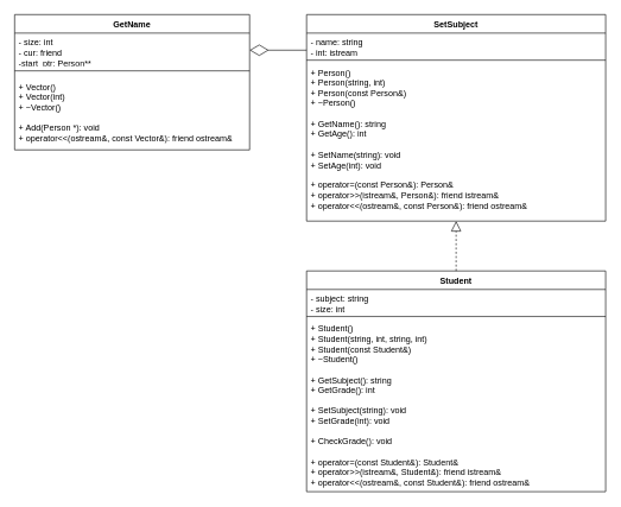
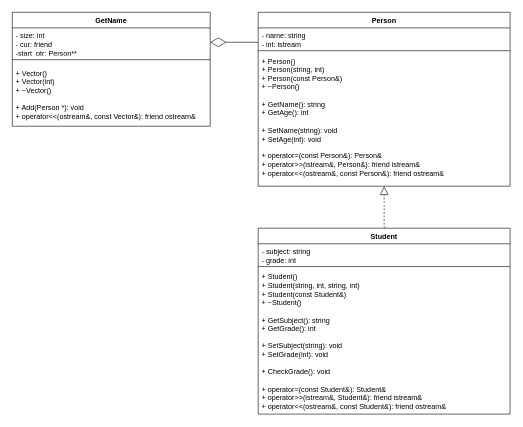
  <mxCell id="0" />
  <mxCell id="1" parent="0" />
- <mxCell id="2" value="SetSubject" style="swimlane;fontStyle=1;align=center;verticalAlign=top;childLayout=stackLayout;horizontal=1;startSize=26;horizontalStack=0;resizeParent=1;resizeParentMax=0;resizeLast=0;collapsible=1;marginBottom=0;whiteSpace=wrap;html=1;" parent="1" vertex="1"><mxGeometry x="430" y="20" width="420" height="290" as="geometry" /></mxCell>
+ <mxCell id="2" value="Person" style="swimlane;fontStyle=1;align=center;verticalAlign=top;childLayout=stackLayout;horizontal=1;startSize=26;horizontalStack=0;resizeParent=1;resizeParentMax=0;resizeLast=0;collapsible=1;marginBottom=0;whiteSpace=wrap;html=1;" parent="1" vertex="1"><mxGeometry x="430" y="20" width="420" height="290" as="geometry" /></mxCell>
  <mxCell id="3" value="- name: string&lt;div&gt;- int: istream&lt;/div&gt;" style="text;strokeColor=none;fillColor=none;align=left;verticalAlign=top;spacingLeft=4;spacingRight=4;overflow=hidden;rotatable=0;points=[[0,0.5],[1,0.5]];portConstraint=eastwest;whiteSpace=wrap;html=1;" parent="2" vertex="1"><mxGeometry y="26" width="420" height="34" as="geometry" /></mxCell>
  <mxCell id="4" value="" style="line;strokeWidth=1;fillColor=none;align=left;verticalAlign=middle;spacingTop=-1;spacingLeft=3;spacingRight=3;rotatable=0;labelPosition=right;points=[];portConstraint=eastwest;strokeColor=inherit;" parent="2" vertex="1"><mxGeometry y="60" width="420" height="8" as="geometry" /></mxCell>
  <mxCell id="5" value="&lt;div&gt;+ Person()&lt;/div&gt;&lt;div&gt;+ Person(string, int)&lt;/div&gt;&lt;div&gt;+ Person(const Person&amp;amp;)&lt;/div&gt;&lt;div&gt;+ ~Person()&lt;/div&gt;&lt;div&gt;&lt;br&gt;&lt;/div&gt;&lt;div&gt;+ GetName():&amp;nbsp;&lt;span style=&quot;background-color: initial;&quot;&gt;string&lt;/span&gt;&lt;/div&gt;&lt;div&gt;+ GetAge():&amp;nbsp;&lt;span style=&quot;background-color: initial;&quot;&gt;int&lt;/span&gt;&lt;/div&gt;&lt;div&gt;&lt;br&gt;&lt;/div&gt;&lt;div&gt;+ SetName(string):&amp;nbsp;&lt;span style=&quot;background-color: initial;&quot;&gt;void&lt;/span&gt;&lt;/div&gt;&lt;div&gt;+ SetAge(int):&amp;nbsp;&lt;span style=&quot;background-color: initial;&quot;&gt;void&lt;/span&gt;&lt;/div&gt;&lt;div&gt;&lt;br&gt;&lt;/div&gt;&lt;div&gt;+ operator=(const Person&amp;amp;):&amp;nbsp;&lt;span style=&quot;background-color: initial;&quot;&gt;Person&amp;amp;&lt;/span&gt;&lt;/div&gt;&lt;div&gt;+ operator&amp;gt;&amp;gt;(istream&amp;amp;, Person&amp;amp;):&amp;nbsp;&lt;span style=&quot;background-color: initial;&quot;&gt;friend istream&amp;amp;&lt;/span&gt;&lt;/div&gt;&lt;div&gt;+ operator&amp;lt;&amp;lt;(ostream&amp;amp;, const Person&amp;amp;):&amp;nbsp;&lt;span style=&quot;background-color: initial;&quot;&gt;friend ostream&amp;amp;&lt;/span&gt;&lt;/div&gt;" style="text;strokeColor=none;fillColor=none;align=left;verticalAlign=top;spacingLeft=4;spacingRight=4;overflow=hidden;rotatable=0;points=[[0,0.5],[1,0.5]];portConstraint=eastwest;whiteSpace=wrap;html=1;" parent="2" vertex="1"><mxGeometry y="68" width="420" height="222" as="geometry" /></mxCell>
  <mxCell id="6" value="Student" style="swimlane;fontStyle=1;align=center;verticalAlign=top;childLayout=stackLayout;horizontal=1;startSize=26;horizontalStack=0;resizeParent=1;resizeParentMax=0;resizeLast=0;collapsible=1;marginBottom=0;whiteSpace=wrap;html=1;" parent="1" vertex="1"><mxGeometry x="430" y="380" width="420" height="310" as="geometry" /></mxCell>
- <mxCell id="7" value="- subject: string&lt;div&gt;- size: int&lt;/div&gt;" style="text;strokeColor=none;fillColor=none;align=left;verticalAlign=top;spacingLeft=4;spacingRight=4;overflow=hidden;rotatable=0;points=[[0,0.5],[1,0.5]];portConstraint=eastwest;whiteSpace=wrap;html=1;" parent="6" vertex="1"><mxGeometry y="26" width="420" height="34" as="geometry" /></mxCell>
+ <mxCell id="7" value="- subject: string&lt;div&gt;- grade: int&lt;/div&gt;" style="text;strokeColor=none;fillColor=none;align=left;verticalAlign=top;spacingLeft=4;spacingRight=4;overflow=hidden;rotatable=0;points=[[0,0.5],[1,0.5]];portConstraint=eastwest;whiteSpace=wrap;html=1;" parent="6" vertex="1"><mxGeometry y="26" width="420" height="34" as="geometry" /></mxCell>
  <mxCell id="8" value="" style="line;strokeWidth=1;fillColor=none;align=left;verticalAlign=middle;spacingTop=-1;spacingLeft=3;spacingRight=3;rotatable=0;labelPosition=right;points=[];portConstraint=eastwest;strokeColor=inherit;" parent="6" vertex="1"><mxGeometry y="60" width="420" height="8" as="geometry" /></mxCell>
  <mxCell id="9" value="&lt;div&gt;+ Student()&lt;/div&gt;&lt;div&gt;+ Student(string, int, string, int)&lt;/div&gt;&lt;div&gt;+ Student(const Student&amp;amp;)&lt;/div&gt;&lt;div&gt;+ ~Student()&lt;/div&gt;&lt;div&gt;&lt;br&gt;&lt;/div&gt;&lt;div&gt;+ GetSubject():&amp;nbsp;&lt;span style=&quot;background-color: initial;&quot;&gt;string&lt;/span&gt;&lt;/div&gt;&lt;div&gt;+ GetGrade():&lt;span style=&quot;background-color: initial;&quot;&gt;&amp;nbsp;&lt;/span&gt;&lt;span style=&quot;background-color: initial;&quot;&gt;int&lt;/span&gt;&lt;/div&gt;&lt;div&gt;&lt;br&gt;&lt;/div&gt;&lt;div&gt;+ SetSubject(string):&lt;span style=&quot;background-color: initial;&quot;&gt;&amp;nbsp;&lt;/span&gt;&lt;span style=&quot;background-color: initial;&quot;&gt;void&lt;/span&gt;&lt;/div&gt;&lt;div&gt;+ SetGrade(int):&lt;span style=&quot;background-color: initial;&quot;&gt;&amp;nbsp;&lt;/span&gt;&lt;span style=&quot;background-color: initial;&quot;&gt;void&lt;/span&gt;&lt;/div&gt;&lt;div&gt;&lt;br&gt;&lt;/div&gt;&lt;div&gt;+ CheckGrade():&lt;span style=&quot;background-color: initial;&quot;&gt;&amp;nbsp;&lt;/span&gt;&lt;span style=&quot;background-color: initial;&quot;&gt;void&lt;/span&gt;&lt;/div&gt;&lt;div&gt;&lt;br&gt;&lt;/div&gt;&lt;div&gt;+ operator=(const Student&amp;amp;):&lt;span style=&quot;background-color: initial;&quot;&gt;&amp;nbsp;&lt;/span&gt;&lt;span style=&quot;background-color: initial;&quot;&gt;Student&amp;amp;&lt;/span&gt;&lt;/div&gt;&lt;div&gt;+ operator&amp;gt;&amp;gt;(istream&amp;amp;, Student&amp;amp;):&lt;span style=&quot;background-color: initial;&quot;&gt;&amp;nbsp;&lt;/span&gt;&lt;span style=&quot;background-color: initial;&quot;&gt;friend istream&amp;amp;&lt;/span&gt;&lt;/div&gt;&lt;div&gt;+ operator&amp;lt;&amp;lt;(ostream&amp;amp;, const Student&amp;amp;):&lt;span style=&quot;background-color: initial;&quot;&gt;&amp;nbsp;&lt;/span&gt;&lt;span style=&quot;background-color: initial;&quot;&gt;friend ostream&amp;amp;&lt;/span&gt;&lt;/div&gt;" style="text;strokeColor=none;fillColor=none;align=left;verticalAlign=top;spacingLeft=4;spacingRight=4;overflow=hidden;rotatable=0;points=[[0,0.5],[1,0.5]];portConstraint=eastwest;whiteSpace=wrap;html=1;" parent="6" vertex="1"><mxGeometry y="68" width="420" height="242" as="geometry" /></mxCell>
  <mxCell id="10" value="" style="endArrow=block;dashed=1;endFill=0;endSize=12;html=1;rounded=0;exitX=0.5;exitY=0;exitDx=0;exitDy=0;" parent="1" source="6" edge="1"><mxGeometry width="160" relative="1" as="geometry"><mxPoint x="530" y="310" as="sourcePoint" /><mxPoint x="640" y="310" as="targetPoint" /></mxGeometry></mxCell>
  <mxCell id="11" value="" style="endArrow=diamondThin;endFill=0;endSize=24;html=1;rounded=0;entryX=1;entryY=0.5;entryDx=0;entryDy=0;exitX=0;exitY=0.25;exitDx=0;exitDy=0;" edge="1" parent="1"><mxGeometry width="160" relative="1" as="geometry"><mxPoint x="430" y="70" as="sourcePoint" /><mxPoint x="350" y="70" as="targetPoint" /></mxGeometry></mxCell>
  <mxCell id="12" value="GetName" style="swimlane;fontStyle=1;align=center;verticalAlign=top;childLayout=stackLayout;horizontal=1;startSize=26;horizontalStack=0;resizeParent=1;resizeParentMax=0;resizeLast=0;collapsible=1;marginBottom=0;whiteSpace=wrap;html=1;" vertex="1" parent="1"><mxGeometry x="20" y="20" width="330" height="190" as="geometry" /></mxCell>
  <mxCell id="13" value="- size: int&lt;div&gt;- cur: friend&lt;/div&gt;&lt;div&gt;-start_ptr: Person**&lt;/div&gt;" style="text;strokeColor=none;fillColor=none;align=left;verticalAlign=top;spacingLeft=4;spacingRight=4;overflow=hidden;rotatable=0;points=[[0,0.5],[1,0.5]];portConstraint=eastwest;whiteSpace=wrap;html=1;" vertex="1" parent="12"><mxGeometry y="26" width="330" height="44" as="geometry" /></mxCell>
  <mxCell id="14" value="" style="line;strokeWidth=1;fillColor=none;align=left;verticalAlign=middle;spacingTop=-1;spacingLeft=3;spacingRight=3;rotatable=0;labelPosition=right;points=[];portConstraint=eastwest;strokeColor=inherit;" vertex="1" parent="12"><mxGeometry y="70" width="330" height="18" as="geometry" /></mxCell>
  <mxCell id="15" value="+ Vector()&lt;div&gt;+ Vector(int)&lt;/div&gt;&lt;div&gt;+ ~Vector()&lt;/div&gt;&lt;div&gt;&lt;br&gt;&lt;/div&gt;&lt;div&gt;+ Add(Person *): void&lt;/div&gt;&lt;div&gt;+ operator&amp;lt;&amp;lt;(ostream&amp;amp;, const Vector&amp;amp;): friend ostream&amp;amp;&lt;/div&gt;" style="text;strokeColor=none;fillColor=none;align=left;verticalAlign=top;spacingLeft=4;spacingRight=4;overflow=hidden;rotatable=0;points=[[0,0.5],[1,0.5]];portConstraint=eastwest;whiteSpace=wrap;html=1;" vertex="1" parent="12"><mxGeometry y="88" width="330" height="102" as="geometry" /></mxCell>
